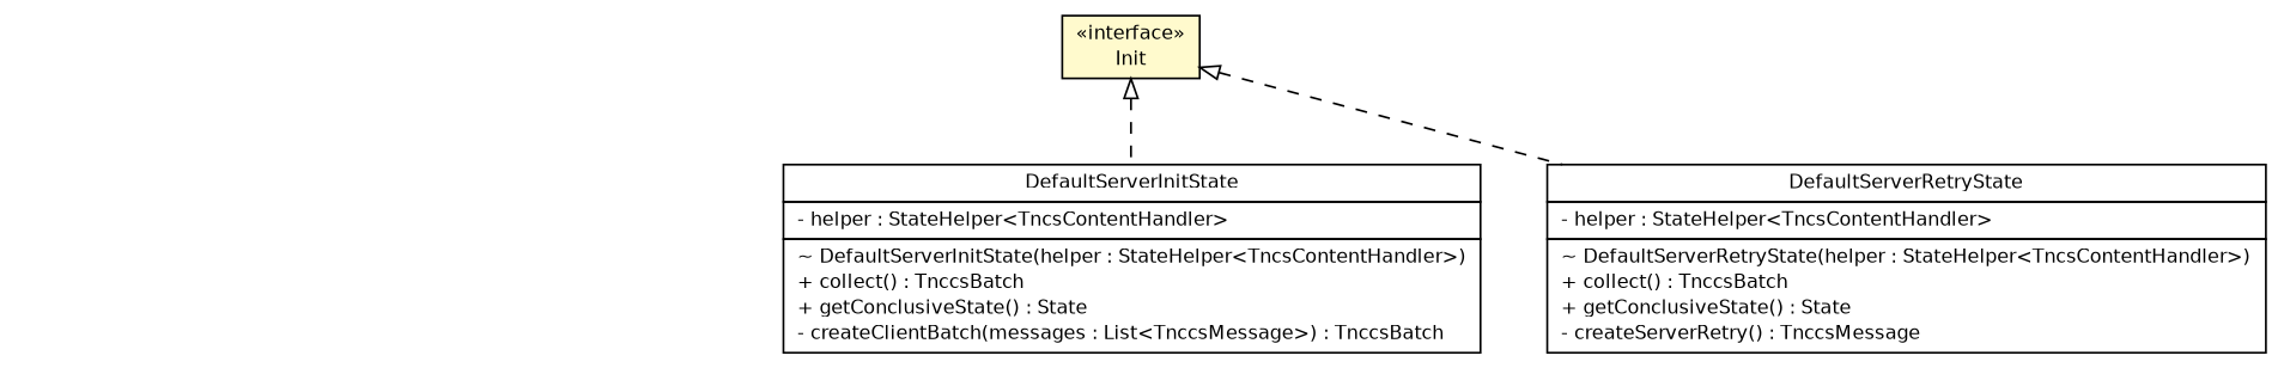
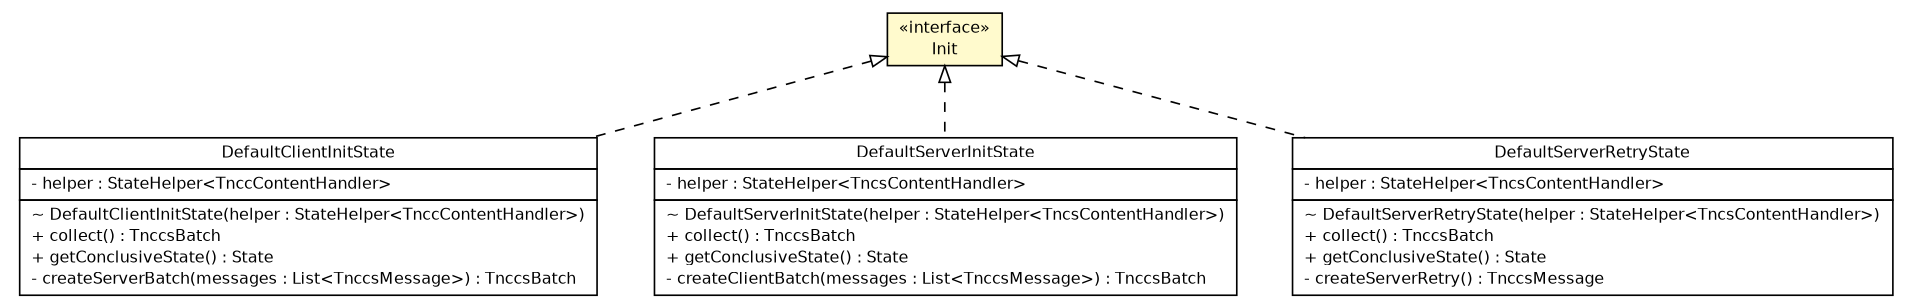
  digraph {
    nodesep=0.25
    ranksep=0.5
    node [fontcolor=black fontname=Helvetica fontsize=10.0 shape=plaintext]
    edge [arrowtail=empty dir=back fontname=Helvetica fontsize=10 headport=p labelfontname=Helvetica labelfontsize=10 style=dashed tailport=p]
    n1 [label=<<table title="de.hsbremen.tc.tnc.tnccs.session.statemachine.Init" border="0" cellborder="1" cellspacing="0" cellpadding="2" port="p" bgcolor="lemonChiffon" href="./Init.html"> 		<tr><td><table border="0" cellspacing="0" cellpadding="1"> <tr><td align="center" balign="center"> &#171;interface&#187; </td></tr> <tr><td align="center" balign="center"> Init </td></tr> 		</table></td></tr> 		</table>>]
+   n2 [label=<<table title="de.hsbremen.tc.tnc.tnccs.session.statemachine.simple.DefaultClientInitState" border="0" cellborder="1" cellspacing="0" cellpadding="2" port="p" href="./simple/DefaultClientInitState.html"> 		<tr><td><table border="0" cellspacing="0" cellpadding="1"> <tr><td align="center" balign="center"> DefaultClientInitState </td></tr> 		</table></td></tr> 		<tr><td><table border="0" cellspacing="0" cellpadding="1"> <tr><td align="left" balign="left"> - helper : StateHelper&lt;TnccContentHandler&gt; </td></tr> 		</table></td></tr> 		<tr><td><table border="0" cellspacing="0" cellpadding="1"> <tr><td align="left" balign="left"> ~ DefaultClientInitState(helper : StateHelper&lt;TnccContentHandler&gt;) </td></tr> <tr><td align="left" balign="left"> + collect() : TnccsBatch </td></tr> <tr><td align="left" balign="left"> + getConclusiveState() : State </td></tr> <tr><td align="left" balign="left"> - createServerBatch(messages : List&lt;TnccsMessage&gt;) : TnccsBatch </td></tr> 		</table></td></tr> 		</table>>]
    n3 [label=<<table title="de.hsbremen.tc.tnc.tnccs.session.statemachine.simple.DefaultServerInitState" border="0" cellborder="1" cellspacing="0" cellpadding="2" port="p" href="./simple/DefaultServerInitState.html"> 		<tr><td><table border="0" cellspacing="0" cellpadding="1"> <tr><td align="center" balign="center"> DefaultServerInitState </td></tr> 		</table></td></tr> 		<tr><td><table border="0" cellspacing="0" cellpadding="1"> <tr><td align="left" balign="left"> - helper : StateHelper&lt;TncsContentHandler&gt; </td></tr> 		</table></td></tr> 		<tr><td><table border="0" cellspacing="0" cellpadding="1"> <tr><td align="left" balign="left"> ~ DefaultServerInitState(helper : StateHelper&lt;TncsContentHandler&gt;) </td></tr> <tr><td align="left" balign="left"> + collect() : TnccsBatch </td></tr> <tr><td align="left" balign="left"> + getConclusiveState() : State </td></tr> <tr><td align="left" balign="left"> - createClientBatch(messages : List&lt;TnccsMessage&gt;) : TnccsBatch </td></tr> 		</table></td></tr> 		</table>>]
    n4 [label=<<table title="de.hsbremen.tc.tnc.tnccs.session.statemachine.simple.DefaultServerRetryState" border="0" cellborder="1" cellspacing="0" cellpadding="2" port="p" href="./simple/DefaultServerRetryState.html"> 		<tr><td><table border="0" cellspacing="0" cellpadding="1"> <tr><td align="center" balign="center"> DefaultServerRetryState </td></tr> 		</table></td></tr> 		<tr><td><table border="0" cellspacing="0" cellpadding="1"> <tr><td align="left" balign="left"> - helper : StateHelper&lt;TncsContentHandler&gt; </td></tr> 		</table></td></tr> 		<tr><td><table border="0" cellspacing="0" cellpadding="1"> <tr><td align="left" balign="left"> ~ DefaultServerRetryState(helper : StateHelper&lt;TncsContentHandler&gt;) </td></tr> <tr><td align="left" balign="left"> + collect() : TnccsBatch </td></tr> <tr><td align="left" balign="left"> + getConclusiveState() : State </td></tr> <tr><td align="left" balign="left"> - createServerRetry() : TnccsMessage </td></tr> 		</table></td></tr> 		</table>>]
+   n1 -> n2
    n1 -> n3
    n1 -> n4
  }
